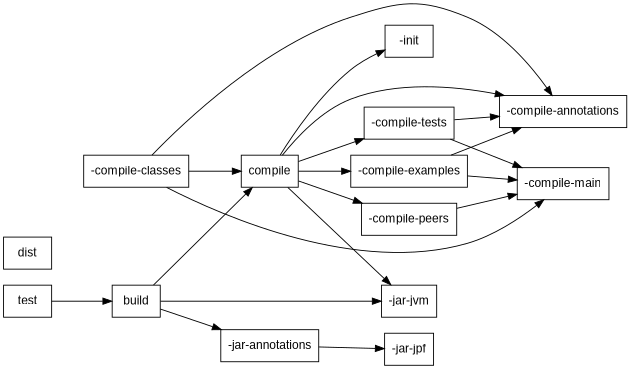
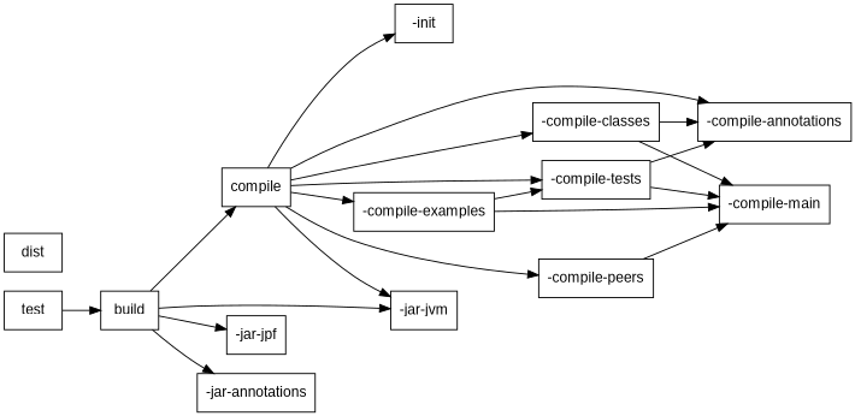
  digraph {
    fontname="Liberation Sans"
    rankdir=LR
    node [fontname="Liberation Sans" shape=rect]
    edge [fontname="Liberation Sans"]
    compile
    "-init"
    "-compile-annotations"
    "-compile-peers"
    "-compile-classes"
    "-compile-tests"
    "-compile-examples"
    "-jar-jvm"
    "-compile-main"
    build
    "-jar-jpf"
    "-jar-annotations"
    dist
    test
    compile -> "-init"
    compile -> "-compile-annotations"
    compile -> "-compile-peers"
-   "-compile-classes" -> compile
+   compile -> "-compile-classes"
    compile -> "-compile-tests"
    compile -> "-compile-examples"
    compile -> "-jar-jvm"
    "-compile-peers" -> "-compile-main"
    "-compile-classes" -> "-compile-annotations"
    "-compile-classes" -> "-compile-main"
    "-compile-tests" -> "-compile-annotations"
    "-compile-tests" -> "-compile-main"
-   "-compile-examples" -> "-compile-annotations"
+   "-compile-examples" -> "-compile-tests"
    "-compile-examples" -> "-compile-main"
    build -> compile
    build -> "-jar-jvm"
-   "-jar-annotations" -> "-jar-jpf"
+   build -> "-jar-jpf"
    build -> "-jar-annotations"
    test -> build
  }
